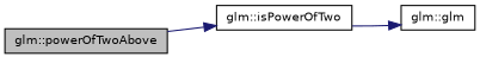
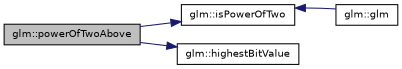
  digraph {
    rankdir=LR
    node [color=black fillcolor=white fontname=Helvetica fontsize=10 shape=record style=filled]
    edge [color=midnightblue fontname=Helvetica fontsize=10 labelfontname=Helvetica labelfontsize=10 style=solid]
    n1 [fillcolor=grey75 fontcolor=black height=0.2 label="glm::powerOfTwoAbove" width=0.4]
    n2 [height=0.2 label="glm::isPowerOfTwo" width=0.4]
+   n3 [height=0.2 label="glm::highestBitValue" width=0.4]
    n4 [height=0.2 label="glm::glm" width=0.4]
    n1 -> n2
-   n2 -> n4
+   n1 -> n3
+   n4 -> n2
  }
